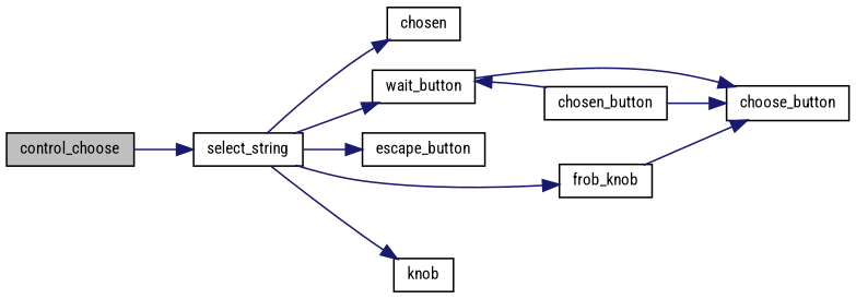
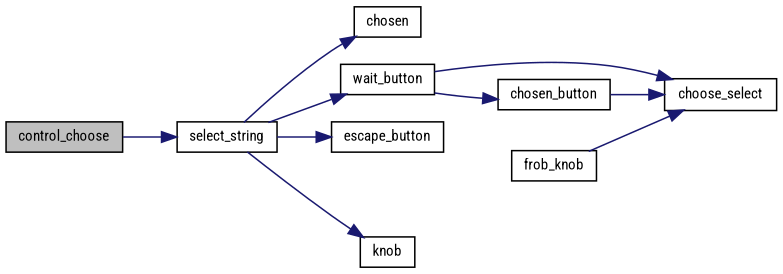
  digraph {
    fontname="Roboto Condensed"
    rankdir=LR
    node [color=black fillcolor=white fontname="Roboto Condensed" fontsize=10 shape=record style=filled]
    edge [color=midnightblue fontname="Roboto Condensed" fontsize=10 labelfontname=Helvetica labelfontsize=10 style=solid]
    n1 [fillcolor=grey75 fontcolor=black height=0.2 label=control_choose width=0.4]
    n2 [height=0.2 label=select_string width=0.4]
    n3 [height=0.2 label=chosen width=0.4]
    n4 [height=0.2 label=wait_button width=0.4]
    n5 [height=0.2 label=escape_button width=0.4]
    n6 [height=0.2 label=frob_knob width=0.4]
    n7 [height=0.2 label=knob width=0.4]
-   n8 [height=0.2 label=choose_button width=0.4]
+   n8 [height=0.2 label=choose_select width=0.4]
    n9 [height=0.2 label=chosen_button width=0.4]
    n1 -> n2
    n2 -> n3
    n2 -> n4
    n2 -> n5
-   n2 -> n6
    n2 -> n7
    n4 -> n8
-   n9 -> n4
+   n4 -> n9
    n6 -> n8
    n9 -> n8
  }
